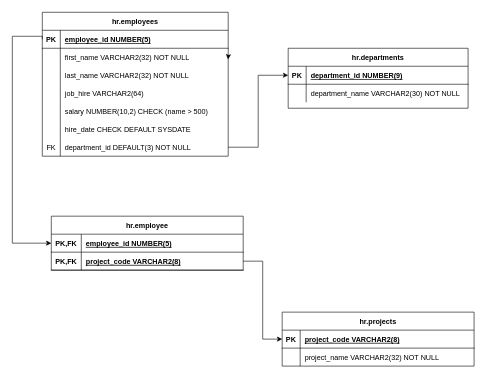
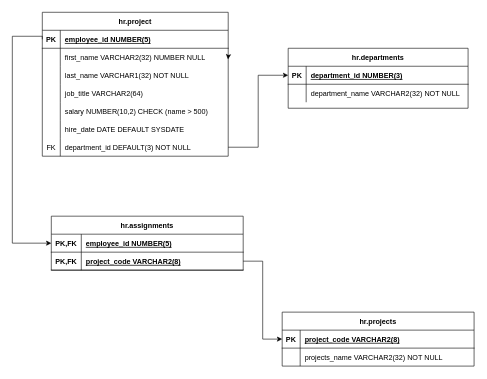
  <mxCell id="0" />
  <mxCell id="1" parent="0" />
- <mxCell id="2" value="hr.employees" style="shape=table;startSize=30;container=1;collapsible=1;childLayout=tableLayout;fixedRows=1;rowLines=0;fontStyle=1;align=center;resizeLast=1;" parent="1" vertex="1"><mxGeometry x="70" y="20" width="310" height="240" as="geometry" /></mxCell>
+ <mxCell id="2" value="hr.project" style="shape=table;startSize=30;container=1;collapsible=1;childLayout=tableLayout;fixedRows=1;rowLines=0;fontStyle=1;align=center;resizeLast=1;" parent="1" vertex="1"><mxGeometry x="70" y="20" width="310" height="240" as="geometry" /></mxCell>
  <mxCell id="3" value="" style="shape=tableRow;horizontal=0;startSize=0;swimlaneHead=0;swimlaneBody=0;fillColor=none;collapsible=0;dropTarget=0;points=[[0,0.5],[1,0.5]];portConstraint=eastwest;strokeColor=inherit;top=0;left=0;right=0;bottom=1;" parent="2" vertex="1"><mxGeometry y="30" width="310" height="30" as="geometry" /></mxCell>
  <mxCell id="4" value="PK" style="shape=partialRectangle;overflow=hidden;connectable=0;fillColor=none;strokeColor=inherit;top=0;left=0;bottom=0;right=0;fontStyle=1;" parent="3" vertex="1"><mxGeometry width="30" height="30" as="geometry"><mxRectangle width="30" height="30" as="alternateBounds" /></mxGeometry></mxCell>
  <mxCell id="5" value="employee_id NUMBER(5)" style="shape=partialRectangle;overflow=hidden;connectable=0;fillColor=none;align=left;strokeColor=inherit;top=0;left=0;bottom=0;right=0;spacingLeft=6;fontStyle=5;" parent="3" vertex="1"><mxGeometry x="30" width="280" height="30" as="geometry"><mxRectangle width="280" height="30" as="alternateBounds" /></mxGeometry></mxCell>
  <mxCell id="6" value="" style="shape=tableRow;horizontal=0;startSize=0;swimlaneHead=0;swimlaneBody=0;fillColor=none;collapsible=0;dropTarget=0;points=[[0,0.5],[1,0.5]];portConstraint=eastwest;strokeColor=inherit;top=0;left=0;right=0;bottom=0;" parent="2" vertex="1"><mxGeometry y="60" width="310" height="30" as="geometry" /></mxCell>
  <mxCell id="7" value="" style="shape=partialRectangle;overflow=hidden;connectable=0;fillColor=none;strokeColor=inherit;top=0;left=0;bottom=0;right=0;" parent="6" vertex="1"><mxGeometry width="30" height="30" as="geometry"><mxRectangle width="30" height="30" as="alternateBounds" /></mxGeometry></mxCell>
- <mxCell id="8" value="first_name VARCHAR2(32) NOT NULL" style="shape=partialRectangle;overflow=hidden;connectable=0;fillColor=none;align=left;strokeColor=inherit;top=0;left=0;bottom=0;right=0;spacingLeft=6;" parent="6" vertex="1"><mxGeometry x="30" width="280" height="30" as="geometry"><mxRectangle width="280" height="30" as="alternateBounds" /></mxGeometry></mxCell>
+ <mxCell id="8" value="first_name VARCHAR2(32) NUMBER NULL" style="shape=partialRectangle;overflow=hidden;connectable=0;fillColor=none;align=left;strokeColor=inherit;top=0;left=0;bottom=0;right=0;spacingLeft=6;" parent="6" vertex="1"><mxGeometry x="30" width="280" height="30" as="geometry"><mxRectangle width="280" height="30" as="alternateBounds" /></mxGeometry></mxCell>
  <mxCell id="9" value="" style="shape=tableRow;horizontal=0;startSize=0;swimlaneHead=0;swimlaneBody=0;fillColor=none;collapsible=0;dropTarget=0;points=[[0,0.5],[1,0.5]];portConstraint=eastwest;strokeColor=inherit;top=0;left=0;right=0;bottom=0;" parent="2" vertex="1"><mxGeometry y="90" width="310" height="30" as="geometry" /></mxCell>
  <mxCell id="10" value="" style="shape=partialRectangle;overflow=hidden;connectable=0;fillColor=none;strokeColor=inherit;top=0;left=0;bottom=0;right=0;" parent="9" vertex="1"><mxGeometry width="30" height="30" as="geometry"><mxRectangle width="30" height="30" as="alternateBounds" /></mxGeometry></mxCell>
- <mxCell id="11" value="last_name VARCHAR2(32) NOT NULL" style="shape=partialRectangle;overflow=hidden;connectable=0;fillColor=none;align=left;strokeColor=inherit;top=0;left=0;bottom=0;right=0;spacingLeft=6;" parent="9" vertex="1"><mxGeometry x="30" width="280" height="30" as="geometry"><mxRectangle width="280" height="30" as="alternateBounds" /></mxGeometry></mxCell>
+ <mxCell id="11" value="last_name VARCHAR1(32) NOT NULL" style="shape=partialRectangle;overflow=hidden;connectable=0;fillColor=none;align=left;strokeColor=inherit;top=0;left=0;bottom=0;right=0;spacingLeft=6;" parent="9" vertex="1"><mxGeometry x="30" width="280" height="30" as="geometry"><mxRectangle width="280" height="30" as="alternateBounds" /></mxGeometry></mxCell>
  <mxCell id="12" value="" style="shape=tableRow;horizontal=0;startSize=0;swimlaneHead=0;swimlaneBody=0;fillColor=none;collapsible=0;dropTarget=0;points=[[0,0.5],[1,0.5]];portConstraint=eastwest;strokeColor=inherit;top=0;left=0;right=0;bottom=0;" parent="2" vertex="1"><mxGeometry y="120" width="310" height="30" as="geometry" /></mxCell>
  <mxCell id="13" value="" style="shape=partialRectangle;overflow=hidden;connectable=0;fillColor=none;strokeColor=inherit;top=0;left=0;bottom=0;right=0;" parent="12" vertex="1"><mxGeometry width="30" height="30" as="geometry"><mxRectangle width="30" height="30" as="alternateBounds" /></mxGeometry></mxCell>
- <mxCell id="14" value="job_hire VARCHAR2(64)" style="shape=partialRectangle;overflow=hidden;connectable=0;fillColor=none;align=left;strokeColor=inherit;top=0;left=0;bottom=0;right=0;spacingLeft=6;" parent="12" vertex="1"><mxGeometry x="30" width="280" height="30" as="geometry"><mxRectangle width="280" height="30" as="alternateBounds" /></mxGeometry></mxCell>
+ <mxCell id="14" value="job_title VARCHAR2(64)" style="shape=partialRectangle;overflow=hidden;connectable=0;fillColor=none;align=left;strokeColor=inherit;top=0;left=0;bottom=0;right=0;spacingLeft=6;" parent="12" vertex="1"><mxGeometry x="30" width="280" height="30" as="geometry"><mxRectangle width="280" height="30" as="alternateBounds" /></mxGeometry></mxCell>
  <mxCell id="15" value="" style="shape=tableRow;horizontal=0;startSize=0;swimlaneHead=0;swimlaneBody=0;fillColor=none;collapsible=0;dropTarget=0;points=[[0,0.5],[1,0.5]];portConstraint=eastwest;strokeColor=inherit;top=0;left=0;right=0;bottom=0;" parent="2" vertex="1"><mxGeometry y="150" width="310" height="30" as="geometry" /></mxCell>
  <mxCell id="16" value="" style="shape=partialRectangle;overflow=hidden;connectable=0;fillColor=none;strokeColor=inherit;top=0;left=0;bottom=0;right=0;" parent="15" vertex="1"><mxGeometry width="30" height="30" as="geometry"><mxRectangle width="30" height="30" as="alternateBounds" /></mxGeometry></mxCell>
  <mxCell id="17" value="salary NUMBER(10,2) CHECK (name &gt; 500)" style="shape=partialRectangle;overflow=hidden;connectable=0;fillColor=none;align=left;strokeColor=inherit;top=0;left=0;bottom=0;right=0;spacingLeft=6;" parent="15" vertex="1"><mxGeometry x="30" width="280" height="30" as="geometry"><mxRectangle width="280" height="30" as="alternateBounds" /></mxGeometry></mxCell>
  <mxCell id="18" value="" style="shape=tableRow;horizontal=0;startSize=0;swimlaneHead=0;swimlaneBody=0;fillColor=none;collapsible=0;dropTarget=0;points=[[0,0.5],[1,0.5]];portConstraint=eastwest;strokeColor=inherit;top=0;left=0;right=0;bottom=0;" parent="2" vertex="1"><mxGeometry y="180" width="310" height="30" as="geometry" /></mxCell>
  <mxCell id="19" value="" style="shape=partialRectangle;overflow=hidden;connectable=0;fillColor=none;strokeColor=inherit;top=0;left=0;bottom=0;right=0;" parent="18" vertex="1"><mxGeometry width="30" height="30" as="geometry"><mxRectangle width="30" height="30" as="alternateBounds" /></mxGeometry></mxCell>
- <mxCell id="20" value="hire_date CHECK DEFAULT SYSDATE" style="shape=partialRectangle;overflow=hidden;connectable=0;fillColor=none;align=left;strokeColor=inherit;top=0;left=0;bottom=0;right=0;spacingLeft=6;" parent="18" vertex="1"><mxGeometry x="30" width="280" height="30" as="geometry"><mxRectangle width="280" height="30" as="alternateBounds" /></mxGeometry></mxCell>
+ <mxCell id="20" value="hire_date DATE DEFAULT SYSDATE" style="shape=partialRectangle;overflow=hidden;connectable=0;fillColor=none;align=left;strokeColor=inherit;top=0;left=0;bottom=0;right=0;spacingLeft=6;" parent="18" vertex="1"><mxGeometry x="30" width="280" height="30" as="geometry"><mxRectangle width="280" height="30" as="alternateBounds" /></mxGeometry></mxCell>
  <mxCell id="21" value="" style="shape=tableRow;horizontal=0;startSize=0;swimlaneHead=0;swimlaneBody=0;fillColor=none;collapsible=0;dropTarget=0;points=[[0,0.5],[1,0.5]];portConstraint=eastwest;strokeColor=inherit;top=0;left=0;right=0;bottom=0;" vertex="1" parent="2"><mxGeometry y="210" width="310" height="30" as="geometry" /></mxCell>
  <mxCell id="22" value="FK" style="shape=partialRectangle;overflow=hidden;connectable=0;fillColor=none;strokeColor=inherit;top=0;left=0;bottom=0;right=0;" vertex="1" parent="21"><mxGeometry width="30" height="30" as="geometry"><mxRectangle width="30" height="30" as="alternateBounds" /></mxGeometry></mxCell>
  <mxCell id="23" value="department_id DEFAULT(3) NOT NULL" style="shape=partialRectangle;overflow=hidden;connectable=0;fillColor=none;align=left;strokeColor=inherit;top=0;left=0;bottom=0;right=0;spacingLeft=6;" vertex="1" parent="21"><mxGeometry x="30" width="280" height="30" as="geometry"><mxRectangle width="280" height="30" as="alternateBounds" /></mxGeometry></mxCell>
  <mxCell id="24" style="edgeStyle=orthogonalEdgeStyle;rounded=0;orthogonalLoop=1;jettySize=auto;html=1;exitX=1;exitY=0.5;exitDx=0;exitDy=0;entryX=0.999;entryY=-0.387;entryDx=0;entryDy=0;entryPerimeter=0;" edge="1" parent="1" source="6" target="9"><mxGeometry relative="1" as="geometry" /></mxCell>
  <mxCell id="25" value="hr.departments" style="shape=table;startSize=30;container=1;collapsible=1;childLayout=tableLayout;fixedRows=1;rowLines=0;fontStyle=1;align=center;resizeLast=1;" parent="1" vertex="1"><mxGeometry x="480" y="80" width="300" height="100" as="geometry" /></mxCell>
  <mxCell id="26" value="" style="shape=tableRow;horizontal=0;startSize=0;swimlaneHead=0;swimlaneBody=0;fillColor=none;collapsible=0;dropTarget=0;points=[[0,0.5],[1,0.5]];portConstraint=eastwest;strokeColor=inherit;top=0;left=0;right=0;bottom=1;" parent="25" vertex="1"><mxGeometry y="30" width="300" height="30" as="geometry" /></mxCell>
  <mxCell id="27" value="PK" style="shape=partialRectangle;overflow=hidden;connectable=0;fillColor=none;strokeColor=inherit;top=0;left=0;bottom=0;right=0;fontStyle=1;" parent="26" vertex="1"><mxGeometry width="30" height="30" as="geometry"><mxRectangle width="30" height="30" as="alternateBounds" /></mxGeometry></mxCell>
- <mxCell id="28" value="department_id NUMBER(9)" style="shape=partialRectangle;overflow=hidden;connectable=0;fillColor=none;align=left;strokeColor=inherit;top=0;left=0;bottom=0;right=0;spacingLeft=6;fontStyle=5;" parent="26" vertex="1"><mxGeometry x="30" width="270" height="30" as="geometry"><mxRectangle width="270" height="30" as="alternateBounds" /></mxGeometry></mxCell>
+ <mxCell id="28" value="department_id NUMBER(3)" style="shape=partialRectangle;overflow=hidden;connectable=0;fillColor=none;align=left;strokeColor=inherit;top=0;left=0;bottom=0;right=0;spacingLeft=6;fontStyle=5;" parent="26" vertex="1"><mxGeometry x="30" width="270" height="30" as="geometry"><mxRectangle width="270" height="30" as="alternateBounds" /></mxGeometry></mxCell>
  <mxCell id="29" value="" style="shape=tableRow;horizontal=0;startSize=0;swimlaneHead=0;swimlaneBody=0;fillColor=none;collapsible=0;dropTarget=0;points=[[0,0.5],[1,0.5]];portConstraint=eastwest;strokeColor=inherit;top=0;left=0;right=0;bottom=0;" parent="25" vertex="1"><mxGeometry y="60" width="300" height="30" as="geometry" /></mxCell>
  <mxCell id="30" value="" style="shape=partialRectangle;overflow=hidden;connectable=0;fillColor=none;strokeColor=inherit;top=0;left=0;bottom=0;right=0;" parent="29" vertex="1"><mxGeometry width="30" height="30" as="geometry"><mxRectangle width="30" height="30" as="alternateBounds" /></mxGeometry></mxCell>
- <mxCell id="31" value="department_name VARCHAR2(30) NOT NULL" style="shape=partialRectangle;overflow=hidden;connectable=0;fillColor=none;align=left;strokeColor=inherit;top=0;left=0;bottom=0;right=0;spacingLeft=6;" parent="29" vertex="1"><mxGeometry x="30" width="270" height="30" as="geometry"><mxRectangle width="270" height="30" as="alternateBounds" /></mxGeometry></mxCell>
+ <mxCell id="31" value="department_name VARCHAR2(32) NOT NULL" style="shape=partialRectangle;overflow=hidden;connectable=0;fillColor=none;align=left;strokeColor=inherit;top=0;left=0;bottom=0;right=0;spacingLeft=6;" parent="29" vertex="1"><mxGeometry x="30" width="270" height="30" as="geometry"><mxRectangle width="270" height="30" as="alternateBounds" /></mxGeometry></mxCell>
  <mxCell id="32" value="hr.projects" style="shape=table;startSize=30;container=1;collapsible=1;childLayout=tableLayout;fixedRows=1;rowLines=0;fontStyle=1;align=center;resizeLast=1;" parent="1" vertex="1"><mxGeometry x="470" y="520" width="320" height="90" as="geometry" /></mxCell>
  <mxCell id="33" value="" style="shape=tableRow;horizontal=0;startSize=0;swimlaneHead=0;swimlaneBody=0;fillColor=none;collapsible=0;dropTarget=0;points=[[0,0.5],[1,0.5]];portConstraint=eastwest;strokeColor=inherit;top=0;left=0;right=0;bottom=1;" parent="32" vertex="1"><mxGeometry y="30" width="320" height="30" as="geometry" /></mxCell>
  <mxCell id="34" value="PK" style="shape=partialRectangle;overflow=hidden;connectable=0;fillColor=none;strokeColor=inherit;top=0;left=0;bottom=0;right=0;fontStyle=1;" parent="33" vertex="1"><mxGeometry width="30" height="30" as="geometry"><mxRectangle width="30" height="30" as="alternateBounds" /></mxGeometry></mxCell>
  <mxCell id="35" value="project_code VARCHAR2(8)" style="shape=partialRectangle;overflow=hidden;connectable=0;fillColor=none;align=left;strokeColor=inherit;top=0;left=0;bottom=0;right=0;spacingLeft=6;fontStyle=5;" parent="33" vertex="1"><mxGeometry x="30" width="290" height="30" as="geometry"><mxRectangle width="290" height="30" as="alternateBounds" /></mxGeometry></mxCell>
  <mxCell id="36" value="" style="shape=tableRow;horizontal=0;startSize=0;swimlaneHead=0;swimlaneBody=0;fillColor=none;collapsible=0;dropTarget=0;points=[[0,0.5],[1,0.5]];portConstraint=eastwest;strokeColor=inherit;top=0;left=0;right=0;bottom=0;" parent="32" vertex="1"><mxGeometry y="60" width="320" height="30" as="geometry" /></mxCell>
  <mxCell id="37" value="" style="shape=partialRectangle;overflow=hidden;connectable=0;fillColor=none;strokeColor=inherit;top=0;left=0;bottom=0;right=0;" parent="36" vertex="1"><mxGeometry width="30" height="30" as="geometry"><mxRectangle width="30" height="30" as="alternateBounds" /></mxGeometry></mxCell>
- <mxCell id="38" value="project_name VARCHAR2(32) NOT NULL" style="shape=partialRectangle;overflow=hidden;connectable=0;fillColor=none;align=left;strokeColor=inherit;top=0;left=0;bottom=0;right=0;spacingLeft=6;" parent="36" vertex="1"><mxGeometry x="30" width="290" height="30" as="geometry"><mxRectangle width="290" height="30" as="alternateBounds" /></mxGeometry></mxCell>
- <mxCell id="39" value="hr.employee" style="shape=table;startSize=30;container=1;collapsible=1;childLayout=tableLayout;fixedRows=1;rowLines=0;fontStyle=1;align=center;resizeLast=1;" parent="1" vertex="1"><mxGeometry x="85" y="360" width="320" height="90" as="geometry" /></mxCell>
+ <mxCell id="38" value="projects_name VARCHAR2(32) NOT NULL" style="shape=partialRectangle;overflow=hidden;connectable=0;fillColor=none;align=left;strokeColor=inherit;top=0;left=0;bottom=0;right=0;spacingLeft=6;" parent="36" vertex="1"><mxGeometry x="30" width="290" height="30" as="geometry"><mxRectangle width="290" height="30" as="alternateBounds" /></mxGeometry></mxCell>
+ <mxCell id="39" value="hr.assignments" style="shape=table;startSize=30;container=1;collapsible=1;childLayout=tableLayout;fixedRows=1;rowLines=0;fontStyle=1;align=center;resizeLast=1;" parent="1" vertex="1"><mxGeometry x="85" y="360" width="320" height="90" as="geometry" /></mxCell>
  <mxCell id="40" value="" style="shape=tableRow;horizontal=0;startSize=0;swimlaneHead=0;swimlaneBody=0;fillColor=none;collapsible=0;dropTarget=0;points=[[0,0.5],[1,0.5]];portConstraint=eastwest;strokeColor=inherit;top=0;left=0;right=0;bottom=1;" parent="39" vertex="1"><mxGeometry y="30" width="320" height="30" as="geometry" /></mxCell>
  <mxCell id="41" value="PK,FK" style="shape=partialRectangle;overflow=hidden;connectable=0;fillColor=none;strokeColor=inherit;top=0;left=0;bottom=0;right=0;fontStyle=1;" parent="40" vertex="1"><mxGeometry width="50" height="30" as="geometry"><mxRectangle width="50" height="30" as="alternateBounds" /></mxGeometry></mxCell>
  <mxCell id="42" value="employee_id NUMBER(5)" style="shape=partialRectangle;overflow=hidden;connectable=0;fillColor=none;align=left;strokeColor=inherit;top=0;left=0;bottom=0;right=0;spacingLeft=6;fontStyle=5;" parent="40" vertex="1"><mxGeometry x="50" width="270" height="30" as="geometry"><mxRectangle width="270" height="30" as="alternateBounds" /></mxGeometry></mxCell>
  <mxCell id="43" value="" style="shape=tableRow;horizontal=0;startSize=0;swimlaneHead=0;swimlaneBody=0;fillColor=none;collapsible=0;dropTarget=0;points=[[0,0.5],[1,0.5]];portConstraint=eastwest;strokeColor=inherit;top=0;left=0;right=0;bottom=1;" parent="39" vertex="1"><mxGeometry y="60" width="320" height="30" as="geometry" /></mxCell>
  <mxCell id="44" value="PK,FK" style="shape=partialRectangle;overflow=hidden;connectable=0;fillColor=none;strokeColor=inherit;top=0;left=0;bottom=0;right=0;fontStyle=1;" parent="43" vertex="1"><mxGeometry width="50" height="30" as="geometry"><mxRectangle width="50" height="30" as="alternateBounds" /></mxGeometry></mxCell>
  <mxCell id="45" value="project_code VARCHAR2(8)" style="shape=partialRectangle;overflow=hidden;connectable=0;fillColor=none;align=left;strokeColor=inherit;top=0;left=0;bottom=0;right=0;spacingLeft=6;fontStyle=5;" parent="43" vertex="1"><mxGeometry x="50" width="270" height="30" as="geometry"><mxRectangle width="270" height="30" as="alternateBounds" /></mxGeometry></mxCell>
  <mxCell id="46" style="edgeStyle=orthogonalEdgeStyle;rounded=0;orthogonalLoop=1;jettySize=auto;html=1;exitX=1;exitY=0.5;exitDx=0;exitDy=0;entryX=0;entryY=0.5;entryDx=0;entryDy=0;" edge="1" parent="1" source="21" target="26"><mxGeometry relative="1" as="geometry" /></mxCell>
  <mxCell id="47" style="edgeStyle=orthogonalEdgeStyle;rounded=0;orthogonalLoop=1;jettySize=auto;html=1;exitX=0;exitY=0.5;exitDx=0;exitDy=0;entryX=0;entryY=0.5;entryDx=0;entryDy=0;" edge="1" parent="1" source="3" target="40"><mxGeometry relative="1" as="geometry"><Array as="points"><mxPoint x="70" y="60" /><mxPoint x="20" y="60" /><mxPoint x="20" y="405" /></Array></mxGeometry></mxCell>
  <mxCell id="48" style="edgeStyle=orthogonalEdgeStyle;rounded=0;orthogonalLoop=1;jettySize=auto;html=1;exitX=1;exitY=0.5;exitDx=0;exitDy=0;entryX=0;entryY=0.5;entryDx=0;entryDy=0;" edge="1" parent="1" source="43" target="33"><mxGeometry relative="1" as="geometry" /></mxCell>
